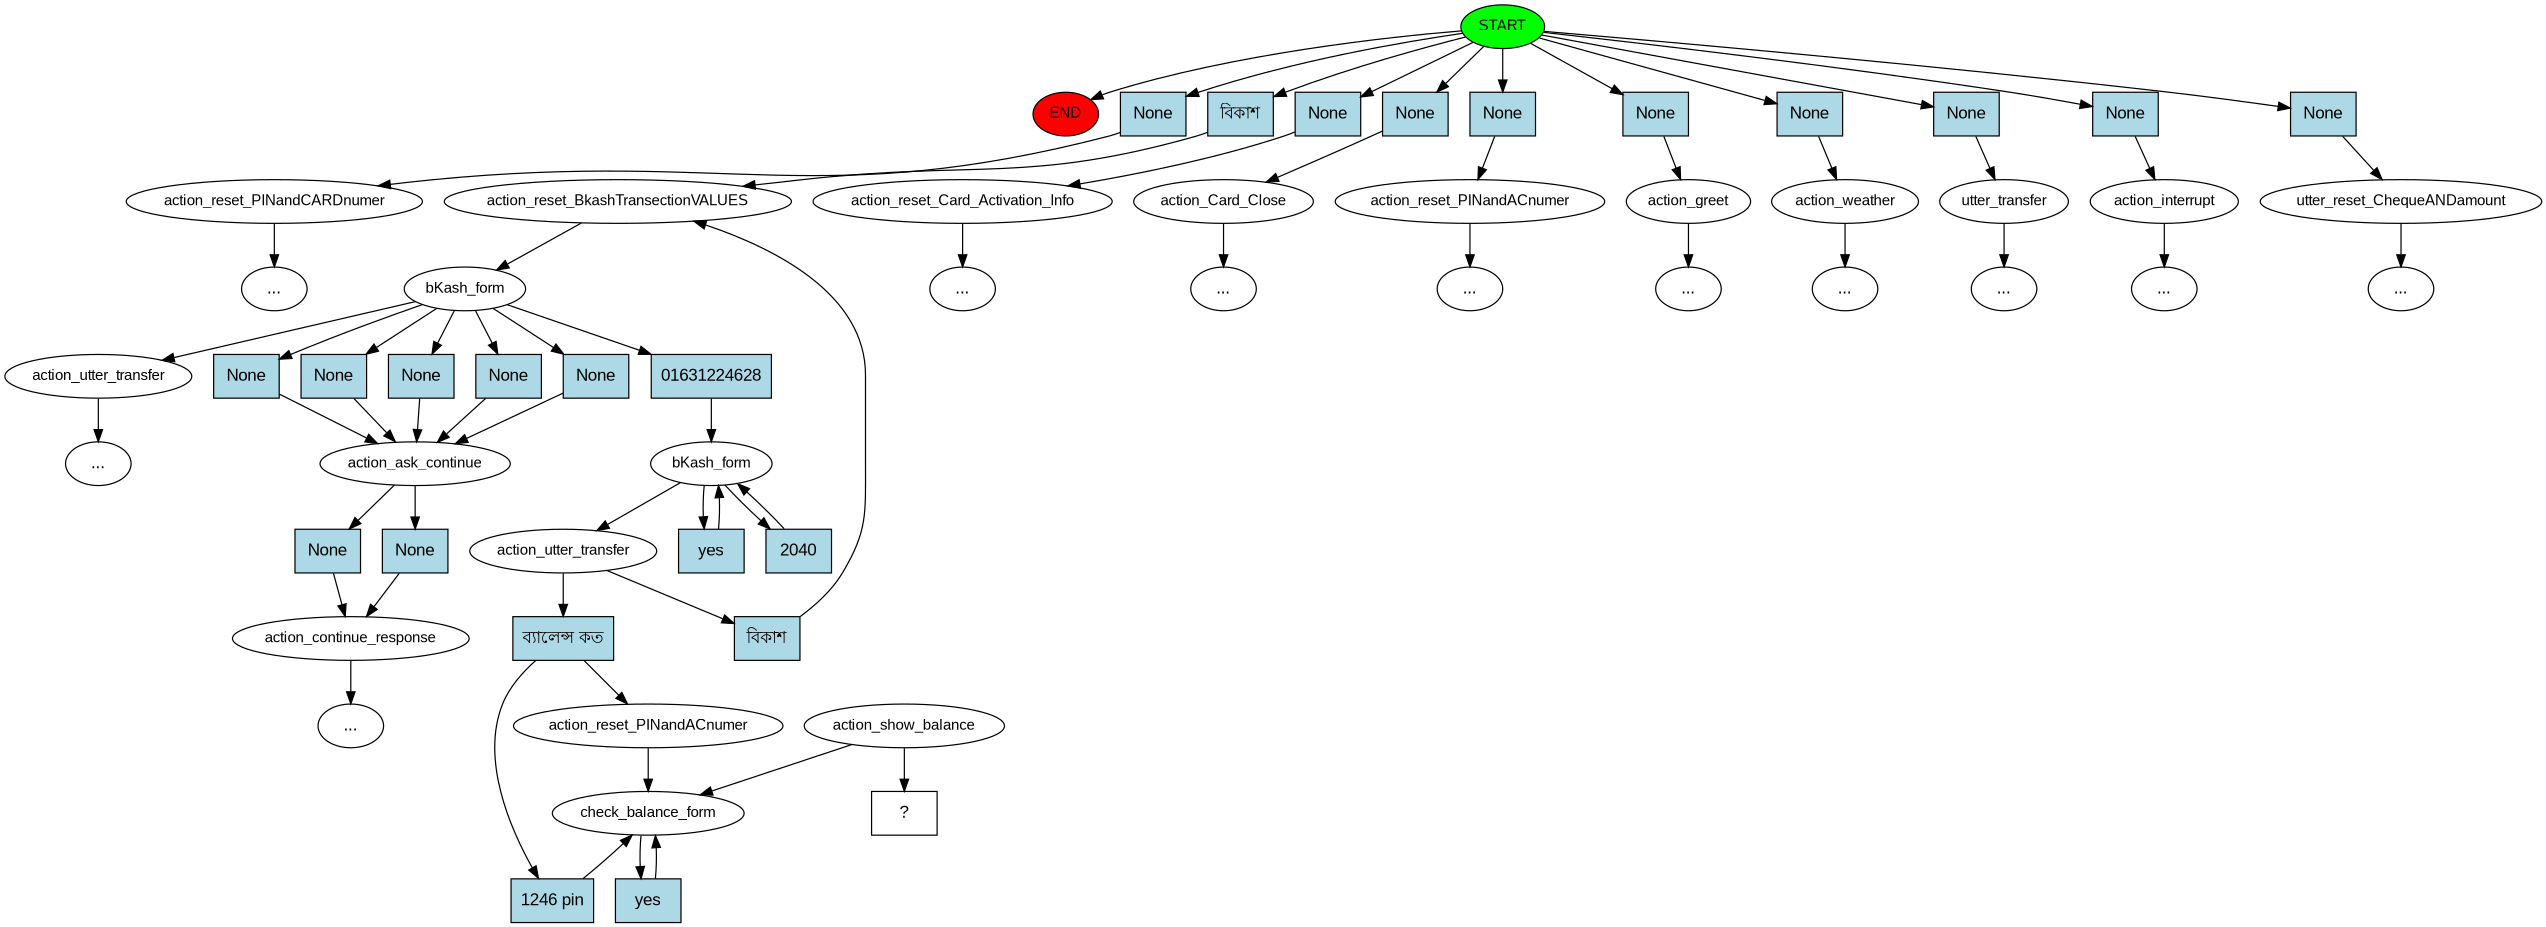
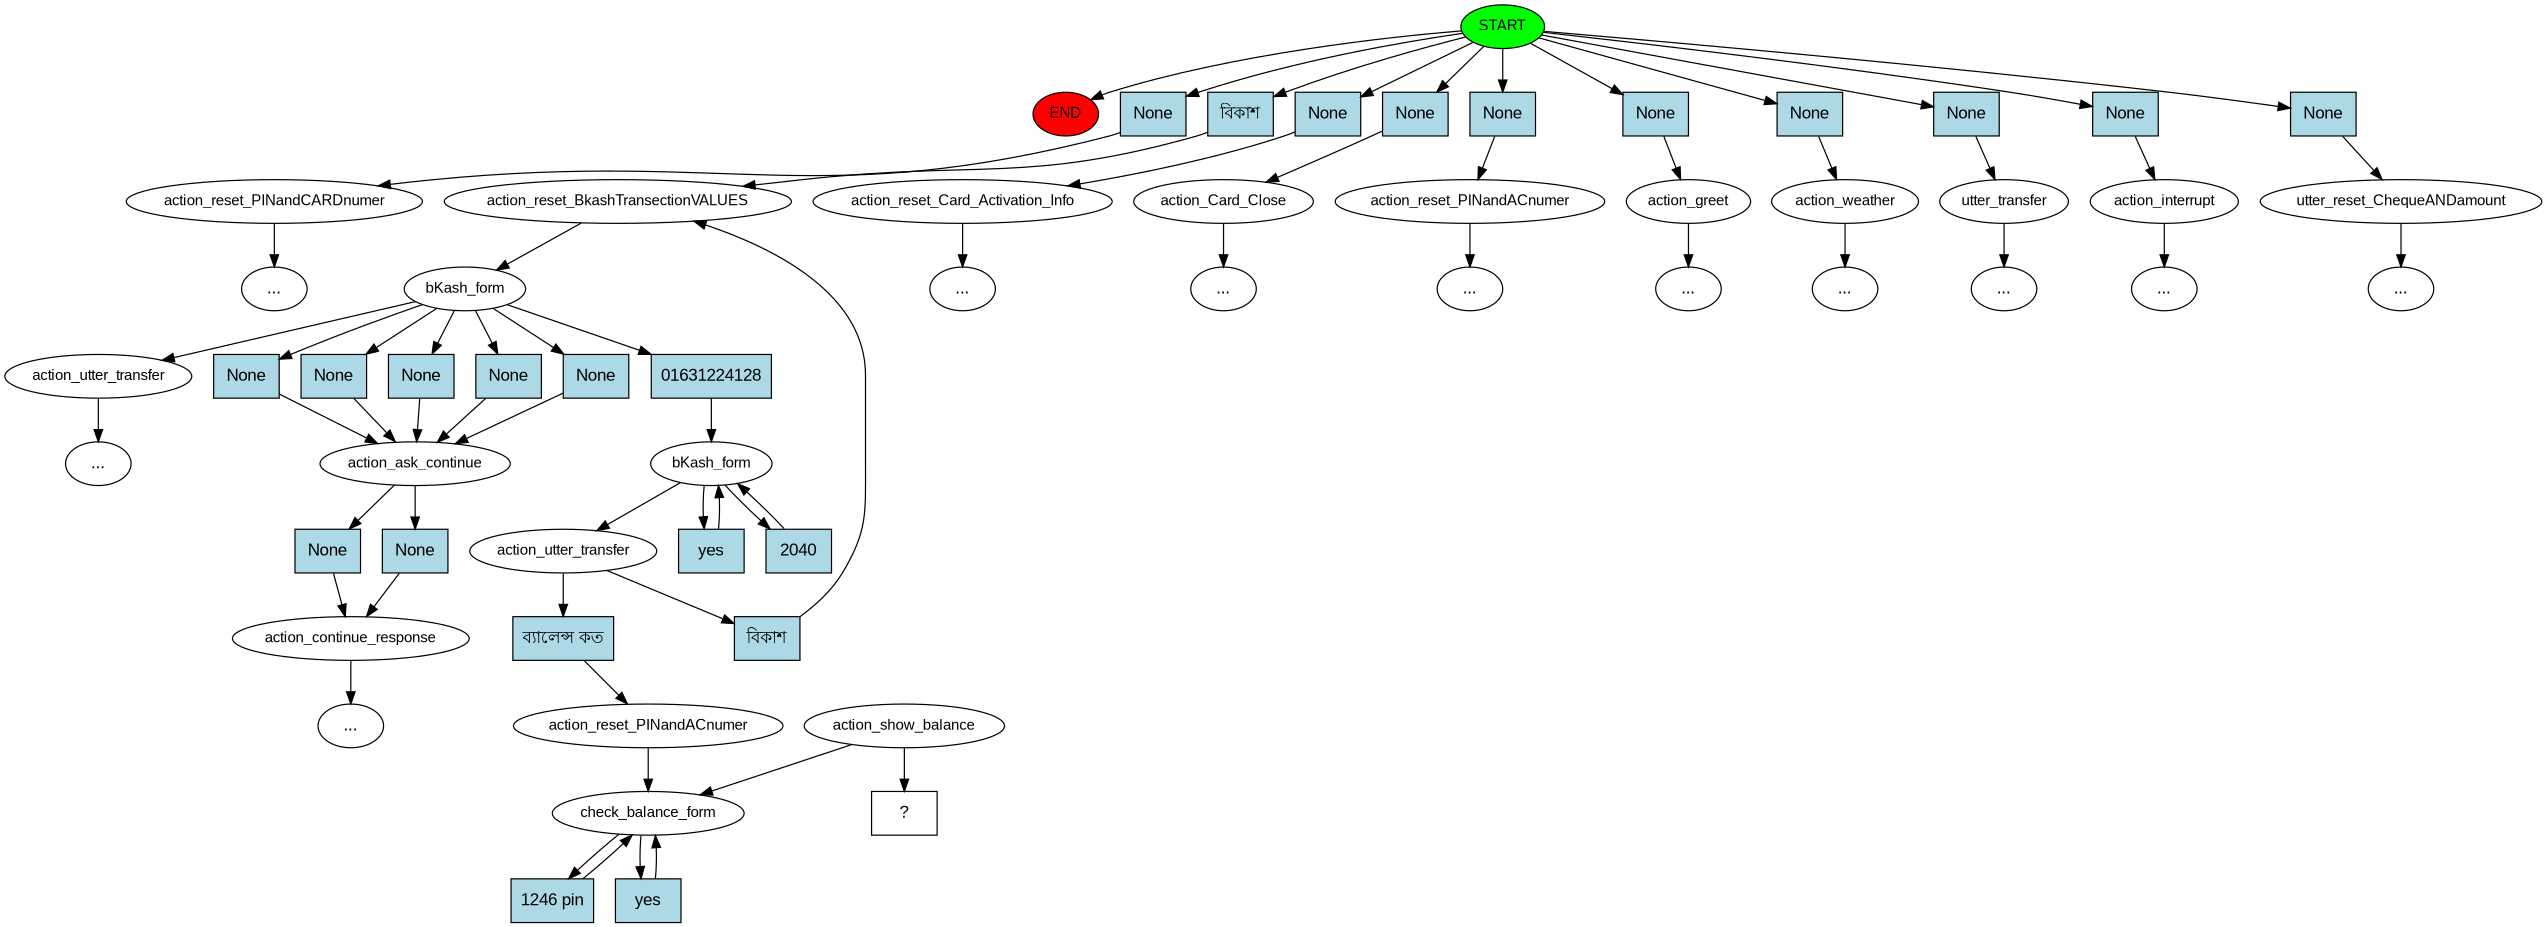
  digraph {
    fontname="Liberation Sans"
    node [fontname="Liberation Sans"]
    edge [fontname="Liberation Sans"]
    n1 [fillcolor=green fontsize=12 label=START style=filled]
    n2 [fillcolor=red fontsize=12 label=END style=filled]
    n3 [fillcolor=lightblue label=None shape=rect style=filled]
    n4 [fillcolor=lightblue label="বিকাশ" shape=rect style=filled]
    n5 [fillcolor=lightblue label=None shape=rect style=filled]
    n6 [fillcolor=lightblue label=None shape=rect style=filled]
    n7 [fillcolor=lightblue label=None shape=rect style=filled]
    n8 [fillcolor=lightblue label=None shape=rect style=filled]
    n9 [fillcolor=lightblue label=None shape=rect style=filled]
    n10 [fillcolor=lightblue label=None shape=rect style=filled]
    n11 [fillcolor=lightblue label=None shape=rect style=filled]
    n12 [fillcolor=lightblue label=None shape=rect style=filled]
    n13 [fontsize=12 label=action_reset_PINandCARDnumer]
    n14 [fontsize=12 label=action_reset_BkashTransectionVALUES]
    n15 [fontsize=12 label=action_reset_Card_Activation_Info]
    n16 [fontsize=12 label=action_Card_Close]
    n17 [fontsize=12 label=action_reset_PINandACnumer]
    n18 [fontsize=12 label=action_greet]
    n19 [fontsize=12 label=action_weather]
    n20 [fontsize=12 label=utter_transfer]
    n21 [fontsize=12 label=action_interrupt]
    n22 [fontsize=12 label=utter_reset_ChequeANDamount]
    n23 [label="..."]
    n24 [fontsize=12 label=bKash_form]
    n25 [fontsize=12 label=action_utter_transfer]
    n26 [fillcolor=lightblue label=None shape=rect style=filled]
    n27 [fillcolor=lightblue label=None shape=rect style=filled]
    n28 [fillcolor=lightblue label=None shape=rect style=filled]
    n29 [fillcolor=lightblue label=None shape=rect style=filled]
    n30 [fillcolor=lightblue label=None shape=rect style=filled]
-   n31 [fillcolor=lightblue label=01631224628 shape=rect style=filled]
+   n31 [fillcolor=lightblue label=01631224128 shape=rect style=filled]
    n32 [label="..."]
    n33 [fontsize=12 label=action_ask_continue]
    n34 [fontsize=12 label=bKash_form]
    n35 [fillcolor=lightblue label=None shape=rect style=filled]
    n36 [fillcolor=lightblue label=None shape=rect style=filled]
    n37 [fontsize=12 label=action_continue_response]
    n38 [label="..."]
    n39 [label="..."]
    n40 [label="..."]
    n41 [label="..."]
    n42 [label="..."]
    n43 [label="..."]
    n44 [label="..."]
    n45 [label="..."]
    n46 [label="..."]
    n47 [fontsize=12 label=action_utter_transfer]
    n48 [fillcolor=lightblue label=yes shape=rect style=filled]
    n49 [fillcolor=lightblue label=2040 shape=rect style=filled]
    n50 [fillcolor=lightblue label="বিকাশ" shape=rect style=filled]
    n51 [fillcolor=lightblue label="ব্যালেন্স কত" shape=rect style=filled]
    n52 [fontsize=12 label=action_reset_PINandACnumer]
    n53 [fontsize=12 label=check_balance_form]
    n54 [fillcolor=lightblue label="1246 pin" shape=rect style=filled]
    n55 [fillcolor=lightblue label=yes shape=rect style=filled]
    n56 [fontsize=12 label=action_show_balance]
    n57 [label="  ?  " shape=rect]
    n1 -> n2
    n1 -> n3
    n1 -> n4
    n1 -> n5
    n1 -> n6
    n1 -> n7
    n1 -> n8
    n1 -> n9
    n1 -> n10
    n1 -> n11
    n1 -> n12
    n3 -> n13
    n4 -> n14
    n5 -> n15
    n6 -> n16
    n7 -> n17
    n8 -> n18
    n9 -> n19
    n10 -> n20
    n11 -> n21
    n12 -> n22
    n13 -> n23
    n14 -> n24
    n15 -> n39
    n16 -> n40
    n17 -> n41
    n18 -> n42
    n19 -> n43
    n20 -> n44
    n21 -> n45
    n22 -> n46
    n24 -> n25
    n24 -> n26
    n24 -> n27
    n24 -> n28
    n24 -> n29
    n24 -> n30
    n24 -> n31
    n25 -> n32
    n26 -> n33
    n27 -> n33
    n28 -> n33
    n29 -> n33
    n30 -> n33
    n31 -> n34
    n33 -> n35
    n33 -> n36
    n34 -> n47
    n34 -> n48
    n34 -> n49
    n35 -> n37
    n36 -> n37
    n37 -> n38
    n47 -> n50
    n47 -> n51
    n48 -> n34
    n49 -> n34
    n50 -> n14
    n51 -> n52
    n52 -> n53
-   n51 -> n54
+   n53 -> n54
    n53 -> n55
    n54 -> n53
    n55 -> n53
    n56 -> n53
    n56 -> n57
  }
